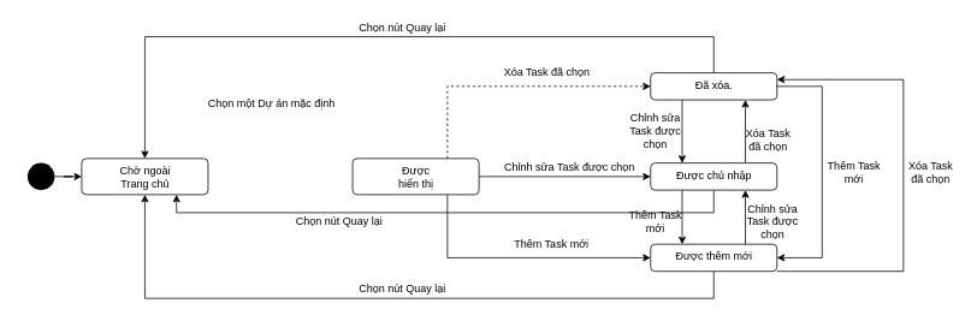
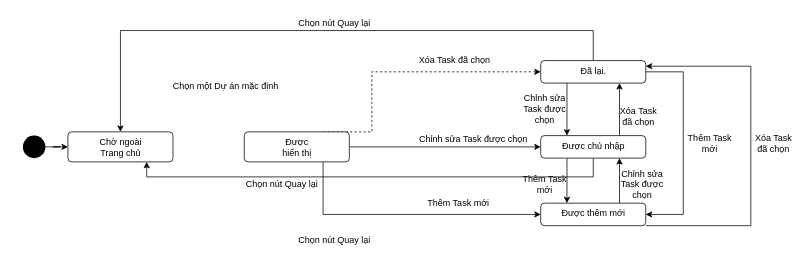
  <mxCell id="0" />
  <mxCell id="1" parent="0" />
  <mxCell id="2" value="" style="rounded=0;whiteSpace=wrap;html=1;strokeColor=none;" vertex="1" parent="1"><mxGeometry x="20" y="20" width="1040" height="320" as="geometry" /></mxCell>
  <mxCell id="3" style="edgeStyle=orthogonalEdgeStyle;rounded=0;orthogonalLoop=1;jettySize=auto;html=1;entryX=0;entryY=0.5;entryDx=0;entryDy=0;" edge="1" parent="1" source="4" target="28"><mxGeometry relative="1" as="geometry" /></mxCell>
  <mxCell id="4" value="" style="ellipse;fillColor=#000000;strokeColor=none;" parent="1" vertex="1"><mxGeometry x="30" y="180" width="30" height="30" as="geometry" /></mxCell>
  <mxCell id="5" style="edgeStyle=orthogonalEdgeStyle;rounded=0;orthogonalLoop=1;jettySize=auto;html=1;entryX=0;entryY=0.5;entryDx=0;entryDy=0;exitX=1;exitY=0.5;exitDx=0;exitDy=0;" parent="1" source="8" target="20" edge="1"><mxGeometry relative="1" as="geometry"><mxPoint x="480" y="330" as="targetPoint" /></mxGeometry></mxCell>
  <mxCell id="6" style="rounded=0;orthogonalLoop=1;jettySize=auto;html=1;entryX=0;entryY=0.5;entryDx=0;entryDy=0;edgeStyle=orthogonalEdgeStyle;exitX=0.75;exitY=0;exitDx=0;exitDy=0;dashed=1;" parent="1" source="8" target="16" edge="1"><mxGeometry relative="1" as="geometry"><Array as="points"><mxPoint x="495" y="95" /></Array></mxGeometry></mxCell>
  <mxCell id="7" style="edgeStyle=orthogonalEdgeStyle;rounded=0;orthogonalLoop=1;jettySize=auto;html=1;entryX=0;entryY=0.5;entryDx=0;entryDy=0;exitX=0.75;exitY=1;exitDx=0;exitDy=0;" parent="1" source="8" target="12" edge="1"><mxGeometry relative="1" as="geometry" /></mxCell>
- <mxCell id="8" value="Được&lt;br&gt;hiển thị" style="html=1;align=center;verticalAlign=top;rounded=1;absoluteArcSize=1;arcSize=10;dashed=0;" parent="1" vertex="1"><mxGeometry x="390" y="175" width="140" height="40" as="geometry" /></mxCell>
+ <mxCell id="8" value="Được&lt;br&gt;hiển thị" style="html=1;align=center;verticalAlign=top;rounded=1;absoluteArcSize=1;arcSize=10;dashed=0;" parent="1" vertex="1"><mxGeometry x="325" y="175" width="140" height="40" as="geometry" /></mxCell>
  <mxCell id="9" style="edgeStyle=orthogonalEdgeStyle;rounded=0;orthogonalLoop=1;jettySize=auto;html=1;exitX=0.75;exitY=0;exitDx=0;exitDy=0;entryX=0.75;entryY=1;entryDx=0;entryDy=0;" parent="1" source="12" target="20" edge="1"><mxGeometry relative="1" as="geometry"><mxPoint x="410" y="343" as="targetPoint" /></mxGeometry></mxCell>
  <mxCell id="10" style="edgeStyle=orthogonalEdgeStyle;rounded=0;orthogonalLoop=1;jettySize=auto;html=1;entryX=1;entryY=0.25;entryDx=0;entryDy=0;" edge="1" parent="1" source="12" target="16"><mxGeometry relative="1" as="geometry"><Array as="points"><mxPoint x="1000" y="300" /><mxPoint x="1000" y="88" /></Array></mxGeometry></mxCell>
- <mxCell id="11" style="edgeStyle=orthogonalEdgeStyle;rounded=0;orthogonalLoop=1;jettySize=auto;html=1;entryX=0.5;entryY=1;entryDx=0;entryDy=0;" edge="1" parent="1" source="12" target="28"><mxGeometry relative="1" as="geometry"><Array as="points"><mxPoint x="790" y="330" /><mxPoint x="160" y="330" /></Array></mxGeometry></mxCell>
  <mxCell id="12" value="Được thêm mới" style="html=1;align=center;verticalAlign=top;rounded=1;absoluteArcSize=1;arcSize=10;dashed=0;" parent="1" vertex="1"><mxGeometry x="720" y="270" width="140" height="30" as="geometry" /></mxCell>
  <mxCell id="13" style="edgeStyle=orthogonalEdgeStyle;rounded=0;orthogonalLoop=1;jettySize=auto;html=1;entryX=0.25;entryY=0;entryDx=0;entryDy=0;exitX=0.25;exitY=1;exitDx=0;exitDy=0;" parent="1" source="16" target="20" edge="1"><mxGeometry relative="1" as="geometry"><Array as="points"><mxPoint x="755" y="110" /><mxPoint x="755" y="180" /></Array></mxGeometry></mxCell>
  <mxCell id="14" style="edgeStyle=orthogonalEdgeStyle;rounded=0;orthogonalLoop=1;jettySize=auto;html=1;entryX=1;entryY=0.5;entryDx=0;entryDy=0;" edge="1" parent="1" source="16" target="12"><mxGeometry relative="1" as="geometry"><Array as="points"><mxPoint x="910" y="95" /><mxPoint x="910" y="285" /></Array></mxGeometry></mxCell>
  <mxCell id="15" style="edgeStyle=orthogonalEdgeStyle;rounded=0;orthogonalLoop=1;jettySize=auto;html=1;entryX=0.5;entryY=0;entryDx=0;entryDy=0;" edge="1" parent="1" source="16" target="28"><mxGeometry relative="1" as="geometry"><Array as="points"><mxPoint x="790" y="40" /><mxPoint x="160" y="40" /></Array></mxGeometry></mxCell>
- <mxCell id="16" value="Đã xóa." style="html=1;align=center;verticalAlign=top;rounded=1;absoluteArcSize=1;arcSize=10;dashed=0;" parent="1" vertex="1"><mxGeometry x="720" y="80" width="140" height="30" as="geometry" /></mxCell>
+ <mxCell id="16" value="Đã lại." style="html=1;align=center;verticalAlign=top;rounded=1;absoluteArcSize=1;arcSize=10;dashed=0;" parent="1" vertex="1"><mxGeometry x="720" y="80" width="140" height="30" as="geometry" /></mxCell>
  <mxCell id="17" style="edgeStyle=orthogonalEdgeStyle;rounded=0;orthogonalLoop=1;jettySize=auto;html=1;entryX=0.25;entryY=0;entryDx=0;entryDy=0;exitX=0.25;exitY=1;exitDx=0;exitDy=0;" parent="1" source="20" target="12" edge="1"><mxGeometry relative="1" as="geometry" /></mxCell>
  <mxCell id="18" style="edgeStyle=orthogonalEdgeStyle;rounded=0;orthogonalLoop=1;jettySize=auto;html=1;exitX=0.75;exitY=0;exitDx=0;exitDy=0;entryX=0.75;entryY=1;entryDx=0;entryDy=0;" parent="1" source="20" target="16" edge="1"><mxGeometry relative="1" as="geometry" /></mxCell>
  <mxCell id="19" style="edgeStyle=orthogonalEdgeStyle;rounded=0;orthogonalLoop=1;jettySize=auto;html=1;entryX=0.75;entryY=1;entryDx=0;entryDy=0;" edge="1" parent="1" source="20" target="28"><mxGeometry relative="1" as="geometry"><Array as="points"><mxPoint x="790" y="235" /><mxPoint x="195" y="235" /></Array></mxGeometry></mxCell>
  <mxCell id="20" value="Được chủ nhập" style="html=1;align=center;verticalAlign=top;rounded=1;absoluteArcSize=1;arcSize=10;dashed=0;" parent="1" vertex="1"><mxGeometry x="720" y="180" width="140" height="30" as="geometry" /></mxCell>
  <mxCell id="21" value="Thêm Task&lt;br&gt;mới" style="text;html=1;align=center;verticalAlign=middle;resizable=0;points=[];autosize=1;" parent="1" vertex="1"><mxGeometry x="690" y="230" width="70" height="30" as="geometry" /></mxCell>
  <mxCell id="22" value="Chỉnh sửa&lt;br&gt;Task được&lt;br&gt;chọn" style="text;html=1;align=center;verticalAlign=middle;resizable=0;points=[];autosize=1;" parent="1" vertex="1"><mxGeometry x="690" y="120" width="70" height="50" as="geometry" /></mxCell>
  <mxCell id="23" value="Thêm Task mới" style="text;html=1;align=center;verticalAlign=middle;resizable=0;points=[];autosize=1;" parent="1" vertex="1"><mxGeometry x="560" y="260" width="100" height="20" as="geometry" /></mxCell>
  <mxCell id="24" value="Xóa Task đã chọn" style="text;html=1;align=center;verticalAlign=middle;resizable=0;points=[];autosize=1;" parent="1" vertex="1"><mxGeometry x="550" y="70" width="110" height="20" as="geometry" /></mxCell>
  <mxCell id="25" value="Xóa Task&lt;br&gt;đã chọn" style="text;html=1;align=center;verticalAlign=middle;resizable=0;points=[];autosize=1;" parent="1" vertex="1"><mxGeometry x="820" width="60" height="30" as="geometry" y="140" /></mxCell>
  <mxCell id="26" value="Chỉnh sửa Task được chọn" style="text;html=1;align=center;verticalAlign=middle;resizable=0;points=[];autosize=1;" parent="1" vertex="1"><mxGeometry x="550" y="175" width="160" height="20" as="geometry" /></mxCell>
  <mxCell id="27" value="Chỉnh sửa&lt;br&gt;Task được&lt;br&gt;chọn" style="text;html=1;align=center;verticalAlign=middle;resizable=0;points=[];autosize=1;" vertex="1" parent="1"><mxGeometry x="820" y="220" width="70" height="50" as="geometry" /></mxCell>
  <mxCell id="28" value="Chờ ngoài&lt;br&gt;Trang chủ" style="html=1;align=center;verticalAlign=top;rounded=1;absoluteArcSize=1;arcSize=10;dashed=0;" vertex="1" parent="1"><mxGeometry x="90" y="175" width="140" height="40" as="geometry" /></mxCell>
  <mxCell id="29" value="Chọn một Dự án mặc định" style="text;html=1;align=center;verticalAlign=middle;resizable=0;points=[];autosize=1;" vertex="1" parent="1"><mxGeometry x="220" y="105" width="160" height="20" as="geometry" /></mxCell>
  <mxCell id="30" value="Xóa Task&lt;br&gt;đã chọn" style="text;html=1;align=center;verticalAlign=middle;resizable=0;points=[];autosize=1;" vertex="1" parent="1"><mxGeometry x="1000" y="175" width="60" height="30" as="geometry" /></mxCell>
  <mxCell id="31" value="Thêm Task&lt;br&gt;mới" style="text;html=1;align=center;verticalAlign=middle;resizable=0;points=[];autosize=1;" vertex="1" parent="1"><mxGeometry x="910" y="175" width="70" height="30" as="geometry" /></mxCell>
  <mxCell id="32" value="Chọn nút Quay lại" style="text;html=1;align=center;verticalAlign=middle;resizable=0;points=[];autosize=1;" vertex="1" parent="1"><mxGeometry x="390" y="20" width="110" height="20" as="geometry" /></mxCell>
  <mxCell id="33" value="Chọn nút Quay lại" style="text;html=1;align=center;verticalAlign=middle;resizable=0;points=[];autosize=1;" vertex="1" parent="1"><mxGeometry x="390" y="310" width="110" height="20" as="geometry" /></mxCell>
  <mxCell id="34" value="Chọn nút Quay lại" style="text;html=1;align=center;verticalAlign=middle;resizable=0;points=[];autosize=1;" vertex="1" parent="1"><mxGeometry x="320" y="235" width="110" height="20" as="geometry" /></mxCell>
